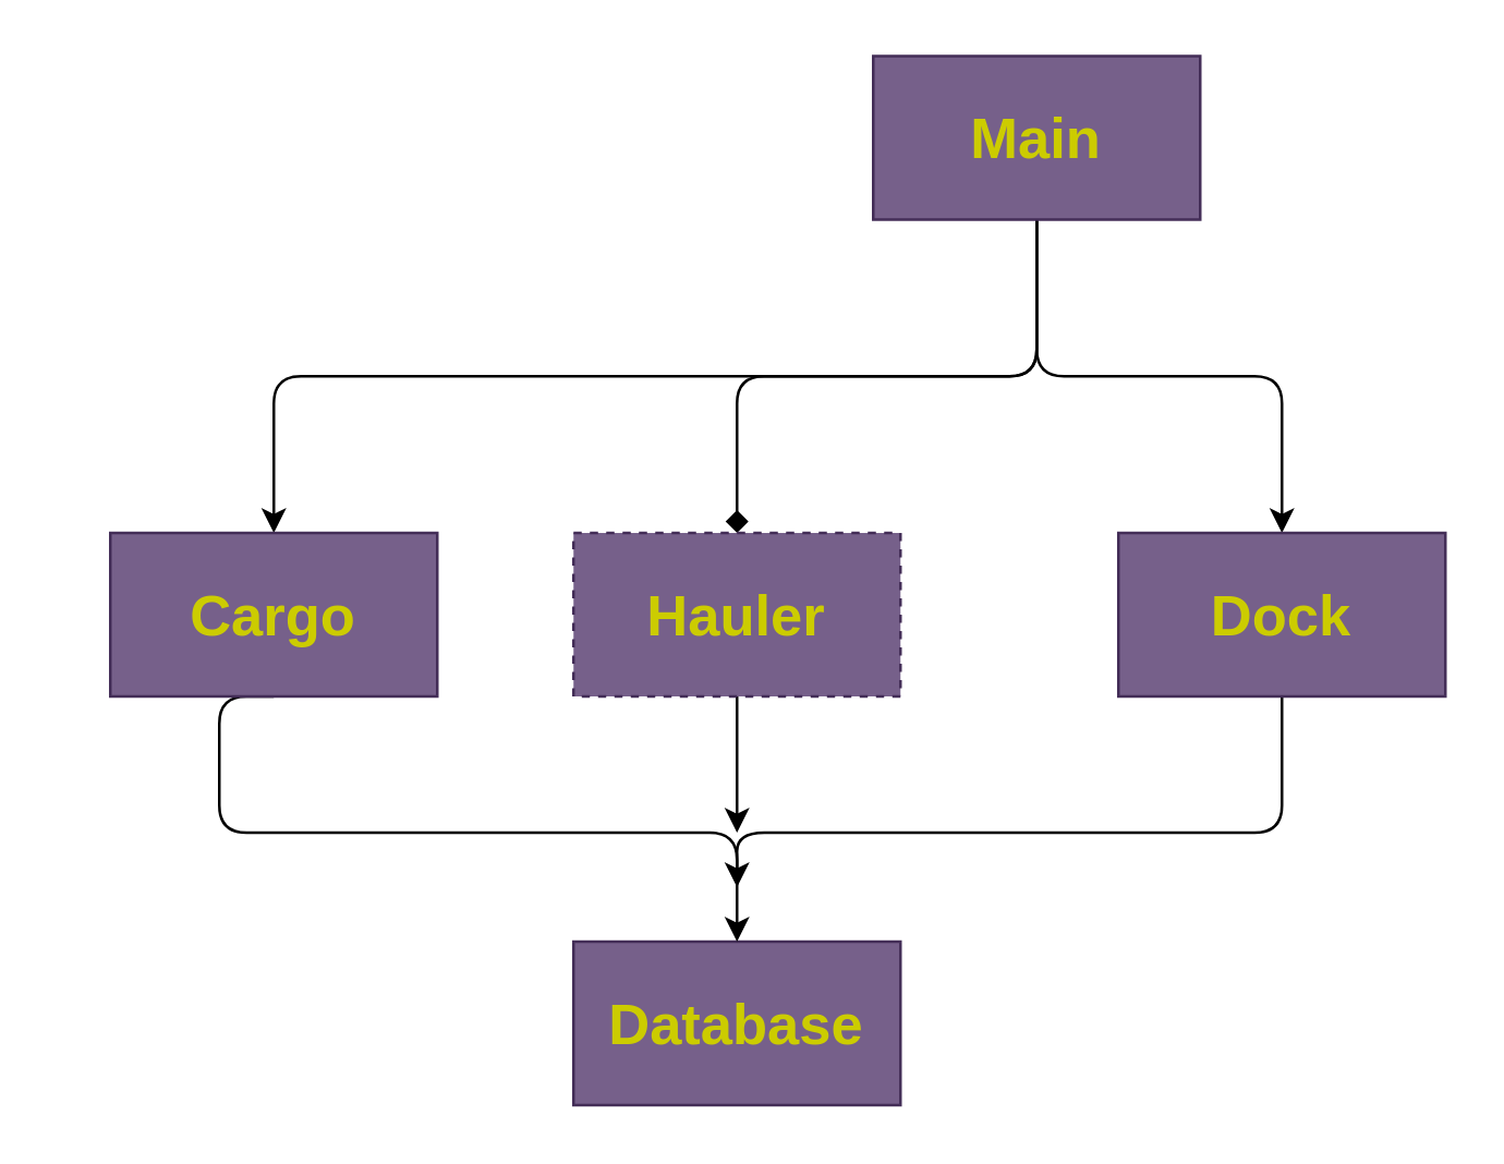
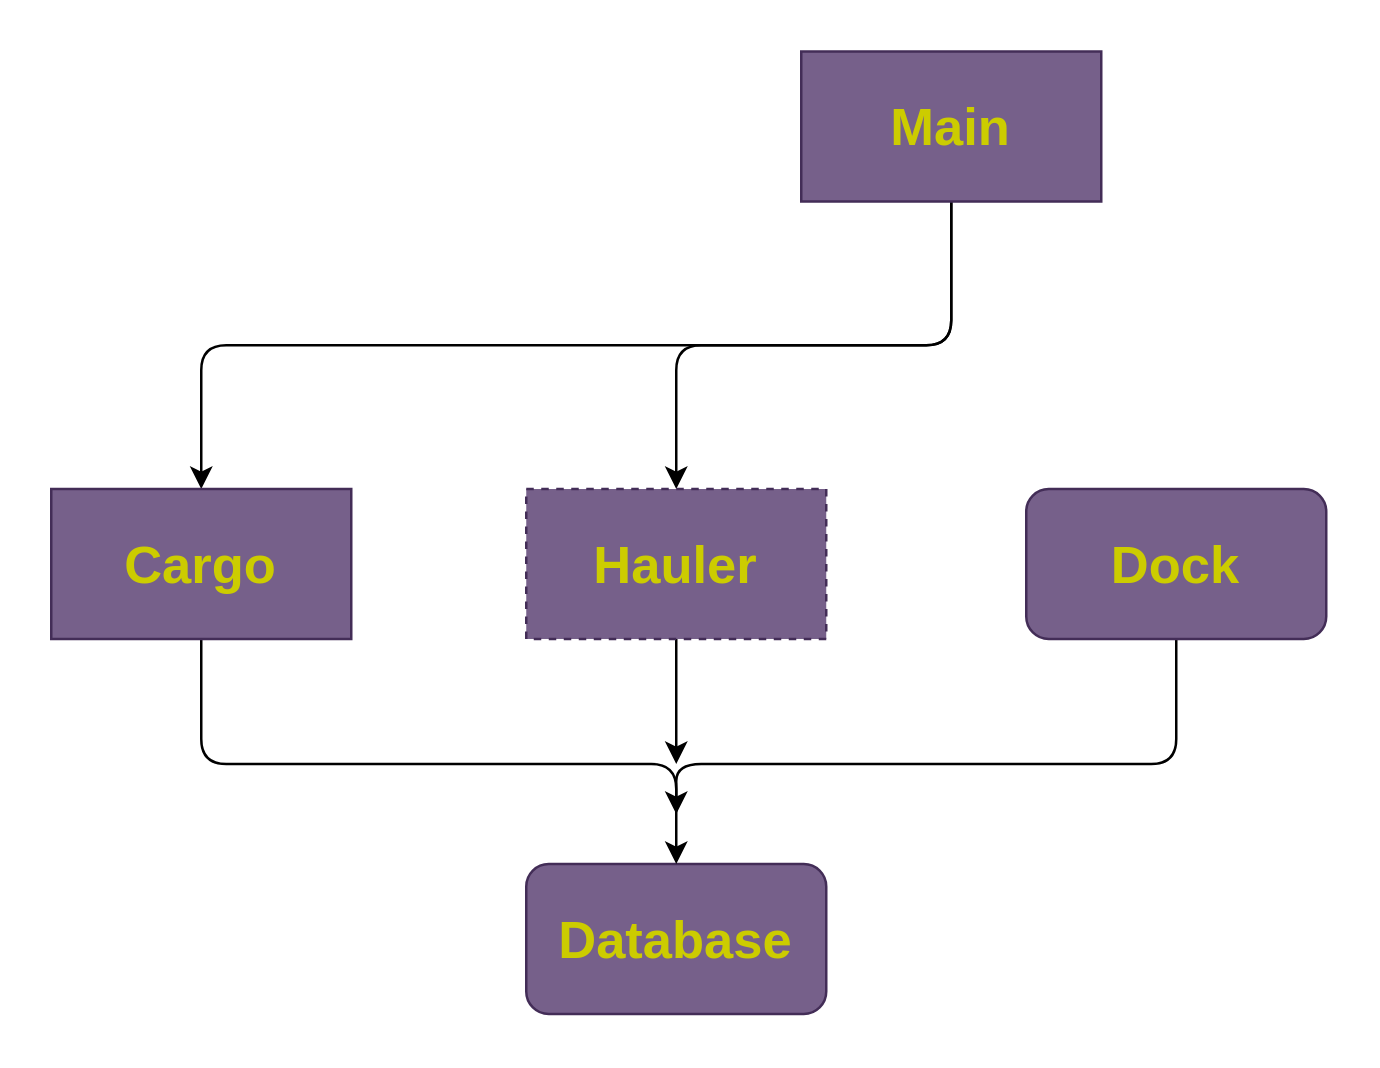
  <mxCell id="0" />
  <mxCell id="1" parent="0" />
  <mxCell id="2" style="edgeStyle=orthogonalEdgeStyle;html=1;exitX=0.5;exitY=1;exitDx=0;exitDy=0;entryX=0.5;entryY=0;entryDx=0;entryDy=0;fontSize=21;fontColor=#CCCC00;" edge="1" parent="1" source="5" target="8"><mxGeometry relative="1" as="geometry" /></mxCell>
- <mxCell id="3" style="edgeStyle=orthogonalEdgeStyle;html=1;exitX=0.5;exitY=1;exitDx=0;exitDy=0;entryX=0.5;entryY=0;entryDx=0;entryDy=0;fontSize=21;fontColor=#CCCC00;endArrow=diamond;" edge="1" parent="1" source="5" target="10"><mxGeometry relative="1" as="geometry" /></mxCell>
- <mxCell id="4" style="edgeStyle=orthogonalEdgeStyle;html=1;exitX=0.5;exitY=1;exitDx=0;exitDy=0;entryX=0.5;entryY=0;entryDx=0;entryDy=0;fontSize=21;fontColor=#CCCC00;" edge="1" parent="1" source="5" target="12"><mxGeometry relative="1" as="geometry" /></mxCell>
+ <mxCell id="3" style="edgeStyle=orthogonalEdgeStyle;html=1;exitX=0.5;exitY=1;exitDx=0;exitDy=0;entryX=0.5;entryY=0;entryDx=0;entryDy=0;fontSize=21;fontColor=#CCCC00;" edge="1" parent="1" source="5" target="10"><mxGeometry relative="1" as="geometry" /></mxCell>
  <mxCell id="5" value="&lt;font size=&quot;1&quot; color=&quot;#cccc00&quot;&gt;&lt;b style=&quot;font-size: 21px;&quot;&gt;Main&lt;/b&gt;&lt;/font&gt;" style="whiteSpace=wrap;html=1;fillColor=#76608a;fontColor=#ffffff;strokeColor=#432D57;" vertex="1" parent="1"><mxGeometry x="320" y="20" width="120" height="60" as="geometry" /></mxCell>
- <mxCell id="6" value="&lt;b&gt;&lt;font color=&quot;#cccc00&quot;&gt;Database&lt;/font&gt;&lt;/b&gt;" style="whiteSpace=wrap;html=1;fontSize=21;fontColor=#ffffff;fillColor=#76608a;strokeColor=#432D57;" vertex="1" parent="1"><mxGeometry x="210" y="345" width="120" height="60" as="geometry" /></mxCell>
+ <mxCell id="6" value="&lt;b&gt;&lt;font color=&quot;#cccc00&quot;&gt;Database&lt;/font&gt;&lt;/b&gt;" style="whiteSpace=wrap;html=1;fontSize=21;fontColor=#ffffff;fillColor=#76608a;strokeColor=#432D57;rounded=1;" vertex="1" parent="1"><mxGeometry x="210" y="345" width="120" height="60" as="geometry" /></mxCell>
  <mxCell id="7" style="edgeStyle=orthogonalEdgeStyle;html=1;exitX=0.5;exitY=1;exitDx=0;exitDy=0;entryX=0.5;entryY=0;entryDx=0;entryDy=0;fontSize=21;fontColor=#CCCC00;" edge="1" parent="1" source="8" target="6"><mxGeometry relative="1" as="geometry"><Array as="points"><mxPoint x="80" y="305" /><mxPoint x="270" y="305" /></Array></mxGeometry></mxCell>
- <mxCell id="8" value="&lt;b&gt;&lt;font color=&quot;#cccc00&quot;&gt;Cargo&lt;/font&gt;&lt;/b&gt;" style="whiteSpace=wrap;html=1;fontSize=21;fontColor=#ffffff;fillColor=#76608a;strokeColor=#432D57;" vertex="1" parent="1"><mxGeometry x="40" y="195" width="120" height="60" as="geometry" /></mxCell>
+ <mxCell id="8" value="&lt;b&gt;&lt;font color=&quot;#cccc00&quot;&gt;Cargo&lt;/font&gt;&lt;/b&gt;" style="whiteSpace=wrap;html=1;fontSize=21;fontColor=#ffffff;fillColor=#76608a;strokeColor=#432D57;" vertex="1" parent="1"><mxGeometry x="20" y="195" width="120" height="60" as="geometry" /></mxCell>
  <mxCell id="9" style="edgeStyle=orthogonalEdgeStyle;html=1;exitX=0.5;exitY=1;exitDx=0;exitDy=0;fontSize=21;fontColor=#CCCC00;" edge="1" parent="1" source="10"><mxGeometry relative="1" as="geometry"><mxPoint x="270" y="305" as="targetPoint" /></mxGeometry></mxCell>
  <mxCell id="10" value="&lt;b&gt;&lt;font color=&quot;#cccc00&quot;&gt;Hauler&lt;/font&gt;&lt;/b&gt;" style="whiteSpace=wrap;html=1;fontSize=21;fontColor=#ffffff;fillColor=#76608a;strokeColor=#432D57;dashed=1;" vertex="1" parent="1"><mxGeometry x="210" y="195" width="120" height="60" as="geometry" /></mxCell>
  <mxCell id="11" style="edgeStyle=orthogonalEdgeStyle;html=1;exitX=0.5;exitY=1;exitDx=0;exitDy=0;fontSize=21;fontColor=#CCCC00;" edge="1" parent="1" source="12"><mxGeometry relative="1" as="geometry"><mxPoint x="270" y="325" as="targetPoint" /><Array as="points"><mxPoint x="470" y="305" /><mxPoint x="270" y="305" /></Array></mxGeometry></mxCell>
- <mxCell id="12" value="&lt;b&gt;&lt;font color=&quot;#cccc00&quot;&gt;Dock&lt;/font&gt;&lt;/b&gt;" style="whiteSpace=wrap;html=1;fontSize=21;fontColor=#ffffff;fillColor=#76608a;strokeColor=#432D57;" vertex="1" parent="1"><mxGeometry x="410" y="195" width="120" height="60" as="geometry" /></mxCell>
+ <mxCell id="12" value="&lt;b&gt;&lt;font color=&quot;#cccc00&quot;&gt;Dock&lt;/font&gt;&lt;/b&gt;" style="whiteSpace=wrap;html=1;fontSize=21;fontColor=#ffffff;fillColor=#76608a;strokeColor=#432D57;rounded=1;" vertex="1" parent="1"><mxGeometry x="410" y="195" width="120" height="60" as="geometry" /></mxCell>
